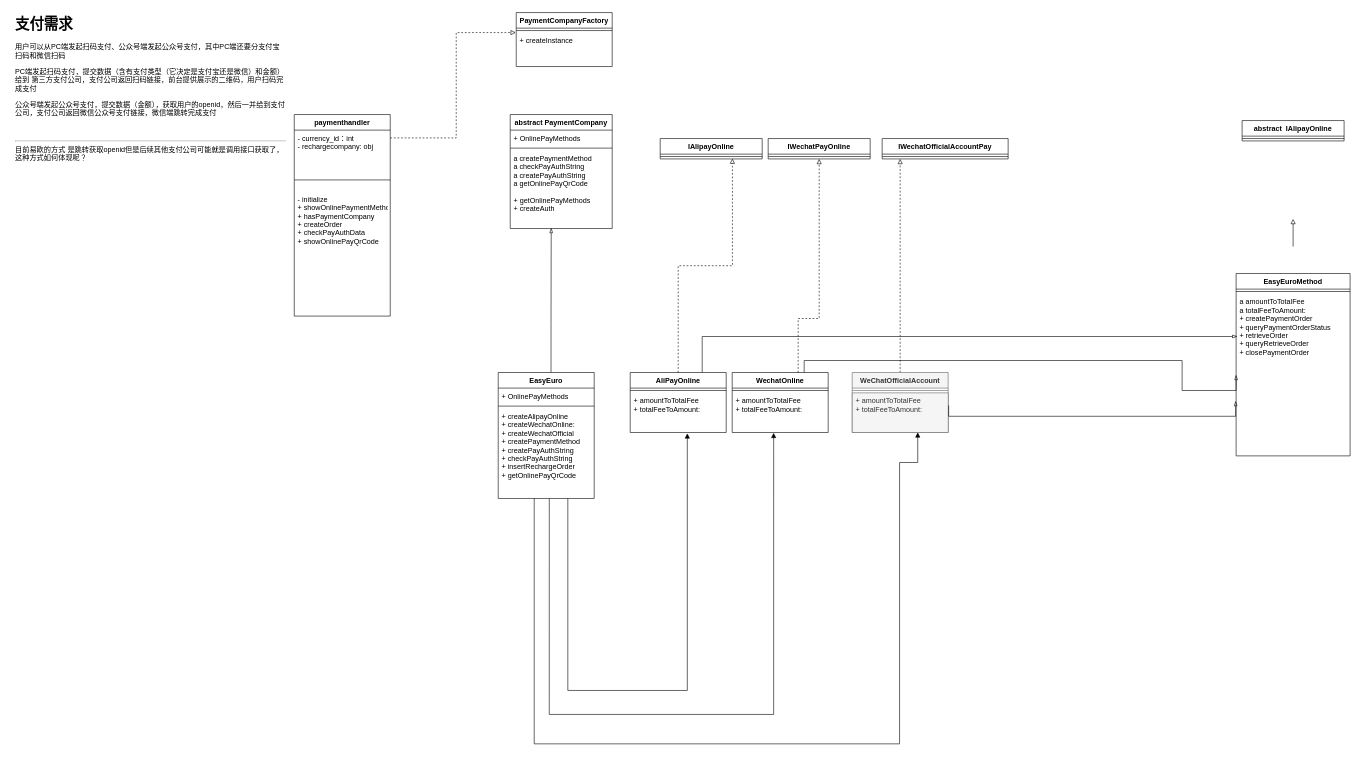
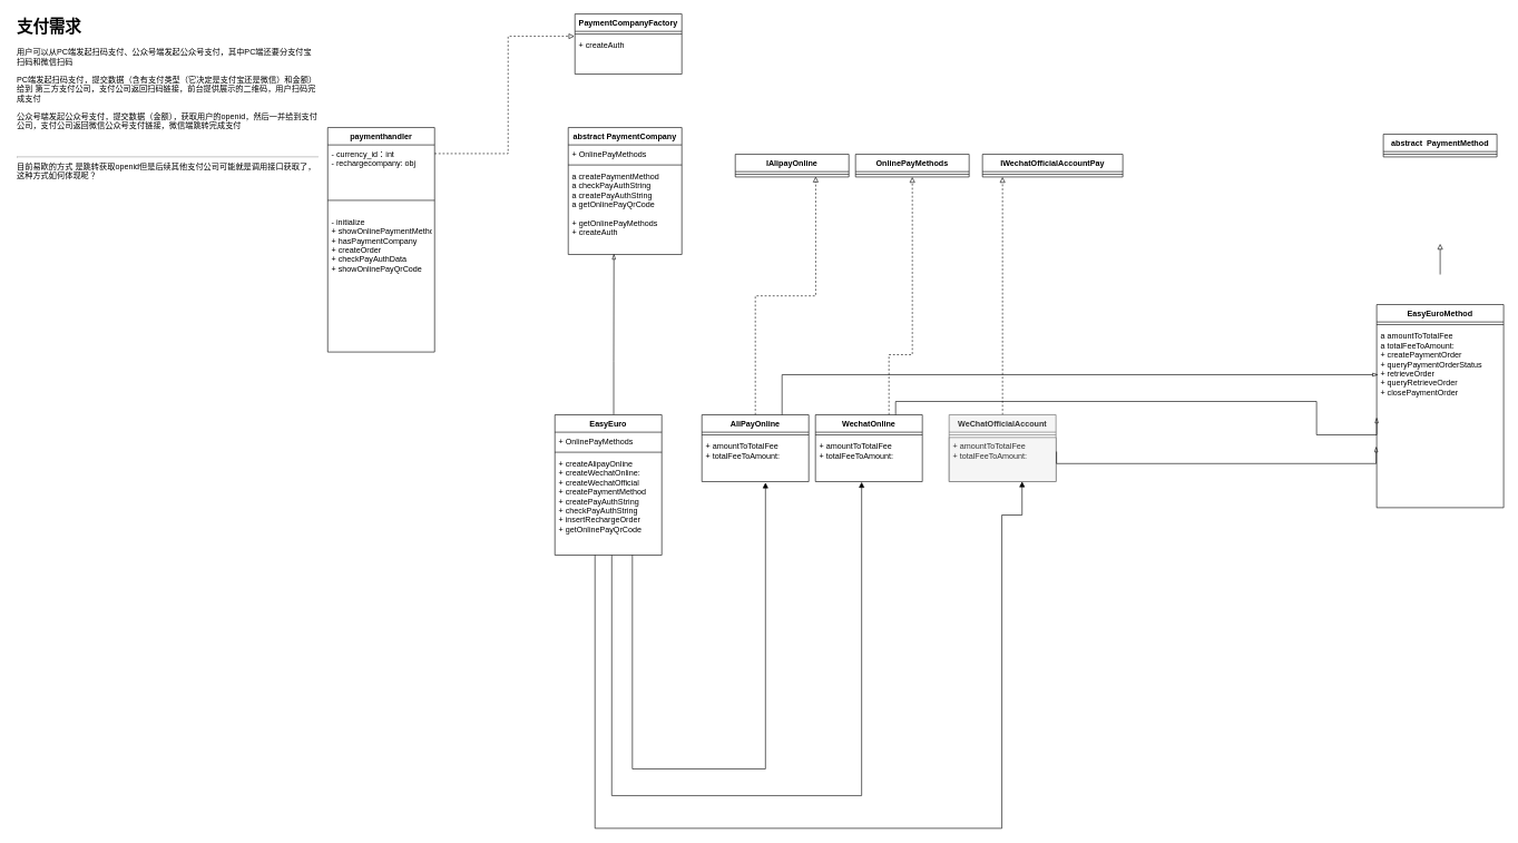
  <mxCell id="0" style=";html=1;" />
  <mxCell id="1" style=";html=1;" parent="0" />
  <mxCell id="2" style="edgeStyle=orthogonalEdgeStyle;rounded=0;orthogonalLoop=1;jettySize=auto;html=1;startArrow=none;startFill=0;entryX=-0.005;entryY=-0.011;entryDx=0;entryDy=0;dashed=1;endArrow=block;endFill=0;entryPerimeter=0;" parent="1" source="47" target="14" edge="1"><mxGeometry relative="1" as="geometry"><mxPoint x="810" y="418" as="targetPoint" /><Array as="points"><mxPoint x="760" y="229" /><mxPoint x="760" y="53" /></Array></mxGeometry></mxCell>
  <mxCell id="3" style="edgeStyle=orthogonalEdgeStyle;rounded=0;orthogonalLoop=1;jettySize=auto;html=1;startArrow=none;startFill=0;endArrow=blockThin;endFill=0;entryX=0.402;entryY=0.992;entryDx=0;entryDy=0;entryPerimeter=0;" parent="1" source="8" target="7" edge="1"><mxGeometry relative="1" as="geometry"><mxPoint x="930" y="430" as="targetPoint" /><Array as="points"><mxPoint x="918" y="540" /><mxPoint x="918" y="540" /></Array></mxGeometry></mxCell>
  <mxCell id="4" value="abstract PaymentCompany" style="swimlane;fontStyle=1;align=center;verticalAlign=top;childLayout=stackLayout;horizontal=1;startSize=26;horizontalStack=0;resizeParent=1;resizeParentMax=0;resizeLast=0;collapsible=1;marginBottom=0;" parent="1" vertex="1"><mxGeometry x="850" y="190" width="170" height="190" as="geometry" /></mxCell>
  <mxCell id="5" value="+ OnlinePayMethods" style="text;strokeColor=none;fillColor=none;align=left;verticalAlign=top;spacingLeft=4;spacingRight=4;overflow=hidden;rotatable=0;points=[[0,0.5],[1,0.5]];portConstraint=eastwest;" parent="4" vertex="1"><mxGeometry y="26" width="170" height="26" as="geometry" /></mxCell>
  <mxCell id="6" value="" style="line;strokeWidth=1;fillColor=none;align=left;verticalAlign=middle;spacingTop=-1;spacingLeft=3;spacingRight=3;rotatable=0;labelPosition=right;points=[];portConstraint=eastwest;" parent="4" vertex="1"><mxGeometry y="52" width="170" height="8" as="geometry" /></mxCell>
  <mxCell id="7" value="a createPaymentMethod&#10;a checkPayAuthString&#10;a createPayAuthString&#10;a getOnlinePayQrCode&#10;&#10;+ getOnlinePayMethods&#10;+ createAuth" style="text;strokeColor=none;fillColor=none;align=left;verticalAlign=top;spacingLeft=4;spacingRight=4;overflow=hidden;rotatable=0;points=[[0,0.5],[1,0.5]];portConstraint=eastwest;" parent="4" vertex="1"><mxGeometry y="60" width="170" height="130" as="geometry" /></mxCell>
  <mxCell id="8" value="EasyEuro" style="swimlane;fontStyle=1;align=center;verticalAlign=top;childLayout=stackLayout;horizontal=1;startSize=26;horizontalStack=0;resizeParent=1;resizeParentMax=0;resizeLast=0;collapsible=1;marginBottom=0;" parent="1" vertex="1"><mxGeometry x="830" y="620" width="160" height="210" as="geometry" /></mxCell>
  <mxCell id="9" value="+ OnlinePayMethods" style="text;strokeColor=none;fillColor=none;align=left;verticalAlign=top;spacingLeft=4;spacingRight=4;overflow=hidden;rotatable=0;points=[[0,0.5],[1,0.5]];portConstraint=eastwest;" parent="8" vertex="1"><mxGeometry y="26" width="160" height="26" as="geometry" /></mxCell>
  <mxCell id="10" value="" style="line;strokeWidth=1;fillColor=none;align=left;verticalAlign=middle;spacingTop=-1;spacingLeft=3;spacingRight=3;rotatable=0;labelPosition=right;points=[];portConstraint=eastwest;" parent="8" vertex="1"><mxGeometry y="52" width="160" height="8" as="geometry" /></mxCell>
  <mxCell id="11" value="+ createAlipayOnline&#10;+ createWechatOnline:&#10;+ createWechatOfficial&#10;+ createPaymentMethod&#10;+ createPayAuthString&#10;+ checkPayAuthString &#10;+ insertRechargeOrder&#10;+ getOnlinePayQrCode" style="text;strokeColor=none;fillColor=none;align=left;verticalAlign=top;spacingLeft=4;spacingRight=4;overflow=hidden;rotatable=0;points=[[0,0.5],[1,0.5]];portConstraint=eastwest;" parent="8" vertex="1"><mxGeometry y="60" width="160" height="150" as="geometry" /></mxCell>
  <mxCell id="12" value="PaymentCompanyFactory" style="swimlane;fontStyle=1;align=center;verticalAlign=top;childLayout=stackLayout;horizontal=1;startSize=26;horizontalStack=0;resizeParent=1;resizeParentMax=0;resizeLast=0;collapsible=1;marginBottom=0;" parent="1" vertex="1"><mxGeometry x="860" y="20" width="160" height="90" as="geometry" /></mxCell>
  <mxCell id="13" value="" style="line;strokeWidth=1;fillColor=none;align=left;verticalAlign=middle;spacingTop=-1;spacingLeft=3;spacingRight=3;rotatable=0;labelPosition=right;points=[];portConstraint=eastwest;" parent="12" vertex="1"><mxGeometry y="26" width="160" height="8" as="geometry" /></mxCell>
- <mxCell id="14" value="+ createInstance&#10;" style="text;strokeColor=none;fillColor=none;align=left;verticalAlign=top;spacingLeft=4;spacingRight=4;overflow=hidden;rotatable=0;points=[[0,0.5],[1,0.5]];portConstraint=eastwest;" parent="12" vertex="1"><mxGeometry y="34" width="160" height="56" as="geometry" /></mxCell>
+ <mxCell id="14" value="+ createAuth&#10;" style="text;strokeColor=none;fillColor=none;align=left;verticalAlign=top;spacingLeft=4;spacingRight=4;overflow=hidden;rotatable=0;points=[[0,0.5],[1,0.5]];portConstraint=eastwest;" parent="12" vertex="1"><mxGeometry y="34" width="160" height="56" as="geometry" /></mxCell>
  <mxCell id="15" style="edgeStyle=orthogonalEdgeStyle;rounded=0;orthogonalLoop=1;jettySize=auto;html=1;exitX=0.5;exitY=0;exitDx=0;exitDy=0;startArrow=none;startFill=0;endArrow=block;endFill=0;entryX=0.708;entryY=0.925;entryDx=0;entryDy=0;entryPerimeter=0;dashed=1;" parent="1" source="27" target="17" edge="1"><mxGeometry relative="1" as="geometry"><mxPoint x="1570" y="380" as="targetPoint" /><mxPoint x="1322.5" y="610" as="sourcePoint" /></mxGeometry></mxCell>
  <mxCell id="16" value="IAlipayOnline" style="swimlane;fontStyle=1;align=center;verticalAlign=top;childLayout=stackLayout;horizontal=1;startSize=26;horizontalStack=0;resizeParent=1;resizeParentMax=0;resizeLast=0;collapsible=1;marginBottom=0;" parent="1" vertex="1"><mxGeometry x="1100" y="230" width="170" height="34" as="geometry" /></mxCell>
  <mxCell id="17" value="" style="line;strokeWidth=1;fillColor=none;align=left;verticalAlign=middle;spacingTop=-1;spacingLeft=3;spacingRight=3;rotatable=0;labelPosition=right;points=[];portConstraint=eastwest;" parent="16" vertex="1"><mxGeometry y="26" width="170" height="8" as="geometry" /></mxCell>
- <mxCell id="18" value="IWechatPayOnline" style="swimlane;fontStyle=1;align=center;verticalAlign=top;childLayout=stackLayout;horizontal=1;startSize=26;horizontalStack=0;resizeParent=1;resizeParentMax=0;resizeLast=0;collapsible=1;marginBottom=0;" parent="1" vertex="1"><mxGeometry x="1280" y="230" width="170" height="34" as="geometry" /></mxCell>
+ <mxCell id="18" value="OnlinePayMethods" style="swimlane;fontStyle=1;align=center;verticalAlign=top;childLayout=stackLayout;horizontal=1;startSize=26;horizontalStack=0;resizeParent=1;resizeParentMax=0;resizeLast=0;collapsible=1;marginBottom=0;" parent="1" vertex="1"><mxGeometry x="1280" y="230" width="170" height="34" as="geometry" /></mxCell>
  <mxCell id="19" value="" style="line;strokeWidth=1;fillColor=none;align=left;verticalAlign=middle;spacingTop=-1;spacingLeft=3;spacingRight=3;rotatable=0;labelPosition=right;points=[];portConstraint=eastwest;" parent="18" vertex="1"><mxGeometry y="26" width="170" height="8" as="geometry" /></mxCell>
  <mxCell id="20" value="IWechatOfficialAccountPay" style="swimlane;fontStyle=1;align=center;verticalAlign=top;childLayout=stackLayout;horizontal=1;startSize=26;horizontalStack=0;resizeParent=1;resizeParentMax=0;resizeLast=0;collapsible=1;marginBottom=0;" parent="1" vertex="1"><mxGeometry x="1470" y="230" width="210" height="34" as="geometry" /></mxCell>
  <mxCell id="21" value="" style="line;strokeWidth=1;fillColor=none;align=left;verticalAlign=middle;spacingTop=-1;spacingLeft=3;spacingRight=3;rotatable=0;labelPosition=right;points=[];portConstraint=eastwest;" parent="20" vertex="1"><mxGeometry y="26" width="210" height="8" as="geometry" /></mxCell>
  <mxCell id="22" style="edgeStyle=orthogonalEdgeStyle;rounded=0;orthogonalLoop=1;jettySize=auto;html=1;startArrow=none;startFill=0;endArrow=block;endFill=0;dashed=1;" parent="1" source="30" edge="1"><mxGeometry relative="1" as="geometry"><mxPoint x="1365" y="264" as="targetPoint" /><Array as="points"><mxPoint x="1330" y="530" /><mxPoint x="1365" y="530" /></Array></mxGeometry></mxCell>
  <mxCell id="23" style="edgeStyle=orthogonalEdgeStyle;rounded=0;orthogonalLoop=1;jettySize=auto;html=1;exitX=0.595;exitY=1.021;exitDx=0;exitDy=0;startArrow=block;startFill=1;endArrow=none;endFill=0;exitPerimeter=0;" parent="1" source="29" target="11" edge="1"><mxGeometry relative="1" as="geometry"><mxPoint x="1020" y="898.99" as="sourcePoint" /><mxPoint x="1033.8" y="819.998" as="targetPoint" /><Array as="points"><mxPoint x="1145" y="1150" /><mxPoint x="946" y="1150" /></Array></mxGeometry></mxCell>
  <mxCell id="24" style="edgeStyle=orthogonalEdgeStyle;rounded=0;orthogonalLoop=1;jettySize=auto;html=1;exitX=0.432;exitY=1.009;exitDx=0;exitDy=0;startArrow=block;startFill=1;endArrow=none;endFill=0;entryX=0.532;entryY=1.001;entryDx=0;entryDy=0;entryPerimeter=0;exitPerimeter=0;" parent="1" source="32" target="11" edge="1"><mxGeometry relative="1" as="geometry"><mxPoint x="943" y="1202" as="sourcePoint" /><mxPoint x="913" y="870" as="targetPoint" /><Array as="points"><mxPoint x="1289" y="1190" /><mxPoint x="915" y="1190" /></Array></mxGeometry></mxCell>
  <mxCell id="25" style="edgeStyle=orthogonalEdgeStyle;rounded=0;orthogonalLoop=1;jettySize=auto;html=1;dashed=1;startArrow=none;startFill=0;endArrow=block;endFill=0;" parent="1" source="33" edge="1"><mxGeometry relative="1" as="geometry"><mxPoint x="1500" y="264" as="targetPoint" /></mxGeometry></mxCell>
  <mxCell id="26" style="edgeStyle=orthogonalEdgeStyle;rounded=0;orthogonalLoop=1;jettySize=auto;html=1;startArrow=block;startFill=1;endArrow=none;endFill=0;exitX=0.683;exitY=0.997;exitDx=0;exitDy=0;exitPerimeter=0;" parent="1" source="35" edge="1"><mxGeometry relative="1" as="geometry"><mxPoint x="1500" y="1169" as="sourcePoint" /><mxPoint x="890" y="830" as="targetPoint" /><Array as="points"><mxPoint x="1529" y="770" /><mxPoint x="1499" y="770" /><mxPoint x="1499" y="1239" /><mxPoint x="890" y="1239" /><mxPoint x="890" y="830" /></Array></mxGeometry></mxCell>
  <mxCell id="27" value="AliPayOnline" style="swimlane;fontStyle=1;align=center;verticalAlign=top;childLayout=stackLayout;horizontal=1;startSize=26;horizontalStack=0;resizeParent=1;resizeParentMax=0;resizeLast=0;collapsible=1;marginBottom=0;" parent="1" vertex="1"><mxGeometry x="1050" y="620" width="160" height="100" as="geometry" /></mxCell>
  <mxCell id="28" value="" style="line;strokeWidth=1;fillColor=none;align=left;verticalAlign=middle;spacingTop=-1;spacingLeft=3;spacingRight=3;rotatable=0;labelPosition=right;points=[];portConstraint=eastwest;" parent="27" vertex="1"><mxGeometry y="26" width="160" height="8" as="geometry" /></mxCell>
  <mxCell id="29" value="+ amountToTotalFee&#10;+ totalFeeToAmount:&#10;" style="text;strokeColor=none;fillColor=none;align=left;verticalAlign=top;spacingLeft=4;spacingRight=4;overflow=hidden;rotatable=0;points=[[0,0.5],[1,0.5]];portConstraint=eastwest;" parent="27" vertex="1"><mxGeometry y="34" width="160" height="66" as="geometry" /></mxCell>
  <mxCell id="30" value="WechatOnline" style="swimlane;fontStyle=1;align=center;verticalAlign=top;childLayout=stackLayout;horizontal=1;startSize=26;horizontalStack=0;resizeParent=1;resizeParentMax=0;resizeLast=0;collapsible=1;marginBottom=0;" parent="1" vertex="1"><mxGeometry x="1220" y="620" width="160" height="100" as="geometry" /></mxCell>
  <mxCell id="31" value="" style="line;strokeWidth=1;fillColor=none;align=left;verticalAlign=middle;spacingTop=-1;spacingLeft=3;spacingRight=3;rotatable=0;labelPosition=right;points=[];portConstraint=eastwest;" parent="30" vertex="1"><mxGeometry y="26" width="160" height="8" as="geometry" /></mxCell>
  <mxCell id="32" value="+ amountToTotalFee&#10;+ totalFeeToAmount:&#10;" style="text;strokeColor=none;fillColor=none;align=left;verticalAlign=top;spacingLeft=4;spacingRight=4;overflow=hidden;rotatable=0;points=[[0,0.5],[1,0.5]];portConstraint=eastwest;" parent="30" vertex="1"><mxGeometry y="34" width="160" height="66" as="geometry" /></mxCell>
  <mxCell id="33" value="WeChatOfficialAccount" style="swimlane;fontStyle=1;align=center;verticalAlign=top;childLayout=stackLayout;horizontal=1;startSize=26;horizontalStack=0;resizeParent=1;resizeParentMax=0;resizeLast=0;collapsible=1;marginBottom=0;fillColor=#f5f5f5;strokeColor=#666666;fontColor=#333333;" parent="1" vertex="1"><mxGeometry x="1420" y="620" width="160" height="100" as="geometry" /></mxCell>
  <mxCell id="34" value="" style="line;strokeWidth=1;fillColor=#f5f5f5;align=left;verticalAlign=middle;spacingTop=-1;spacingLeft=3;spacingRight=3;rotatable=0;labelPosition=right;points=[];portConstraint=eastwest;strokeColor=#666666;fontColor=#333333;" parent="33" vertex="1"><mxGeometry y="26" width="160" height="8" as="geometry" /></mxCell>
  <mxCell id="35" value="+ amountToTotalFee&#10;+ totalFeeToAmount:&#10;" style="text;strokeColor=#666666;fillColor=#f5f5f5;align=left;verticalAlign=top;spacingLeft=4;spacingRight=4;overflow=hidden;rotatable=0;points=[[0,0.5],[1,0.5]];portConstraint=eastwest;fontColor=#333333;" parent="33" vertex="1"><mxGeometry y="34" width="160" height="66" as="geometry" /></mxCell>
  <mxCell id="36" style="edgeStyle=orthogonalEdgeStyle;rounded=0;orthogonalLoop=1;jettySize=auto;html=1;startArrow=none;startFill=0;endArrow=blockThin;endFill=0;entryX=0.011;entryY=0.263;entryDx=0;entryDy=0;entryPerimeter=0;exitX=0.75;exitY=0;exitDx=0;exitDy=0;" parent="1" source="27" target="40" edge="1"><mxGeometry relative="1" as="geometry"><mxPoint x="1170" y="611.04" as="sourcePoint" /><mxPoint x="1170.34" y="370" as="targetPoint" /><Array as="points" /></mxGeometry></mxCell>
  <mxCell id="37" style="edgeStyle=orthogonalEdgeStyle;rounded=0;orthogonalLoop=1;jettySize=auto;html=1;entryX=0.5;entryY=1;entryDx=0;entryDy=0;entryPerimeter=0;startArrow=none;startFill=0;endArrow=block;endFill=0;" parent="1" edge="1"><mxGeometry relative="1" as="geometry"><mxPoint x="2155" y="410" as="sourcePoint" /><mxPoint x="2155" y="364" as="targetPoint" /></mxGeometry></mxCell>
  <mxCell id="38" value="EasyEuroMethod" style="swimlane;fontStyle=1;align=center;verticalAlign=top;childLayout=stackLayout;horizontal=1;startSize=26;horizontalStack=0;resizeParent=1;resizeParentMax=0;resizeLast=0;collapsible=1;marginBottom=0;" parent="1" vertex="1"><mxGeometry x="2060" y="455" width="190" height="304" as="geometry" /></mxCell>
  <mxCell id="39" value="" style="line;strokeWidth=1;fillColor=none;align=left;verticalAlign=middle;spacingTop=-1;spacingLeft=3;spacingRight=3;rotatable=0;labelPosition=right;points=[];portConstraint=eastwest;" parent="38" vertex="1"><mxGeometry y="26" width="190" height="8" as="geometry" /></mxCell>
  <mxCell id="40" value="a amountToTotalFee&#10;a totalFeeToAmount:&#10;+ createPaymentOrder&#10;+ queryPaymentOrderStatus&#10;+ retrieveOrder&#10;+ queryRetrieveOrder&#10;+ closePaymentOrder&#10;" style="text;strokeColor=none;fillColor=none;align=left;verticalAlign=top;spacingLeft=4;spacingRight=4;overflow=hidden;rotatable=0;points=[[0,0.5],[1,0.5]];portConstraint=eastwest;labelBackgroundColor=#ffffff;" parent="38" vertex="1"><mxGeometry y="34" width="190" height="270" as="geometry" /></mxCell>
  <mxCell id="41" style="edgeStyle=orthogonalEdgeStyle;rounded=0;orthogonalLoop=1;jettySize=auto;html=1;startArrow=none;startFill=0;endArrow=blockThin;endFill=0;entryX=0;entryY=0.5;entryDx=0;entryDy=0;exitX=0.75;exitY=0;exitDx=0;exitDy=0;" parent="1" source="30" target="40" edge="1"><mxGeometry relative="1" as="geometry"><mxPoint x="1390" y="741.99" as="sourcePoint" /><mxPoint x="2282.09" y="708" as="targetPoint" /><Array as="points"><mxPoint x="1340" y="600" /><mxPoint x="1970" y="600" /><mxPoint x="1970" y="650" /></Array></mxGeometry></mxCell>
  <mxCell id="42" style="edgeStyle=orthogonalEdgeStyle;rounded=0;orthogonalLoop=1;jettySize=auto;html=1;startArrow=none;startFill=0;endArrow=blockThin;endFill=0;entryX=-0.004;entryY=0.661;entryDx=0;entryDy=0;exitX=1.005;exitY=0.318;exitDx=0;exitDy=0;exitPerimeter=0;entryPerimeter=0;" parent="1" source="35" target="40" edge="1"><mxGeometry relative="1" as="geometry"><mxPoint x="1710" y="720" as="sourcePoint" /><mxPoint x="2430" y="750" as="targetPoint" /><Array as="points"><mxPoint x="1581" y="693" /></Array></mxGeometry></mxCell>
- <mxCell id="43" value="abstract  IAlipayOnline" style="swimlane;fontStyle=1;align=center;verticalAlign=top;childLayout=stackLayout;horizontal=1;startSize=26;horizontalStack=0;resizeParent=1;resizeParentMax=0;resizeLast=0;collapsible=1;marginBottom=0;" parent="1" vertex="1"><mxGeometry x="2070" y="200" width="170" height="34" as="geometry" /></mxCell>
+ <mxCell id="43" value="abstract  PaymentMethod" style="swimlane;fontStyle=1;align=center;verticalAlign=top;childLayout=stackLayout;horizontal=1;startSize=26;horizontalStack=0;resizeParent=1;resizeParentMax=0;resizeLast=0;collapsible=1;marginBottom=0;" parent="1" vertex="1"><mxGeometry x="2070" y="200" width="170" height="34" as="geometry" /></mxCell>
  <mxCell id="44" value="" style="line;strokeWidth=1;fillColor=none;align=left;verticalAlign=middle;spacingTop=-1;spacingLeft=3;spacingRight=3;rotatable=0;labelPosition=right;points=[];portConstraint=eastwest;" parent="43" vertex="1"><mxGeometry y="26" width="170" height="8" as="geometry" /></mxCell>
  <mxCell id="45" value="&lt;h1&gt;支付需求&lt;/h1&gt;&lt;p&gt;用户可以从PC端发起扫码支付、公众号端发起公众号支付，其中PC端还要分支付宝扫码和微信扫码&lt;/p&gt;&lt;p&gt;PC端发起扫码支付，提交数据（含有支付类型（它决定是支付宝还是微信）和金额）给到 第三方支付公司，支付公司返回扫码链接，前台提供展示的二维码，用户扫码完成支付&lt;br&gt;&lt;/p&gt;&lt;p&gt;公众号端发起公众号支付，提交数据（金额），获取用户的openid，然后一并给到支付公司，支付公司返回微信公众号支付链接，微信端跳转完成支付&lt;br&gt;&lt;/p&gt;&lt;p&gt;&lt;br&gt;&lt;/p&gt;&lt;hr&gt;目前易欧的方式 是跳转获取openid但是后续其他支付公司可能就是调用接口获取了，这种方式如何体现呢？" style="text;html=1;strokeColor=none;fillColor=none;spacing=5;spacingTop=-20;whiteSpace=wrap;overflow=hidden;rounded=0;" vertex="1" parent="1"><mxGeometry x="20" y="20" width="460" height="290" as="geometry" /></mxCell>
  <mxCell id="46" value="paymenthandler&#10;" style="swimlane;fontStyle=1;align=center;verticalAlign=top;childLayout=stackLayout;horizontal=1;startSize=26;horizontalStack=0;resizeParent=1;resizeParentMax=0;resizeLast=0;collapsible=1;marginBottom=0;" parent="1" vertex="1"><mxGeometry x="490" y="190" width="160" height="336" as="geometry" /></mxCell>
  <mxCell id="47" value="- currency_id：int&#10;- rechargecompany: obj&#10;" style="text;strokeColor=none;fillColor=none;align=left;verticalAlign=top;spacingLeft=4;spacingRight=4;overflow=hidden;rotatable=0;points=[[0,0.5],[1,0.5]];portConstraint=eastwest;" parent="46" vertex="1"><mxGeometry y="26" width="160" height="64" as="geometry" /></mxCell>
  <mxCell id="48" value="" style="line;strokeWidth=1;fillColor=none;align=left;verticalAlign=middle;spacingTop=-1;spacingLeft=3;spacingRight=3;rotatable=0;labelPosition=right;points=[];portConstraint=eastwest;" parent="46" vertex="1"><mxGeometry y="90" width="160" height="38" as="geometry" /></mxCell>
  <mxCell id="49" value="- initialize &#10;+ showOnlinePaymentMethods&#10;+ hasPaymentCompany&#10;+ createOrder&#10;+ checkPayAuthData&#10;+ showOnlinePayQrCode" style="text;strokeColor=none;fillColor=none;align=left;verticalAlign=top;spacingLeft=4;spacingRight=4;overflow=hidden;rotatable=0;points=[[0,0.5],[1,0.5]];portConstraint=eastwest;" parent="46" vertex="1"><mxGeometry y="128" width="160" height="208" as="geometry" /></mxCell>
